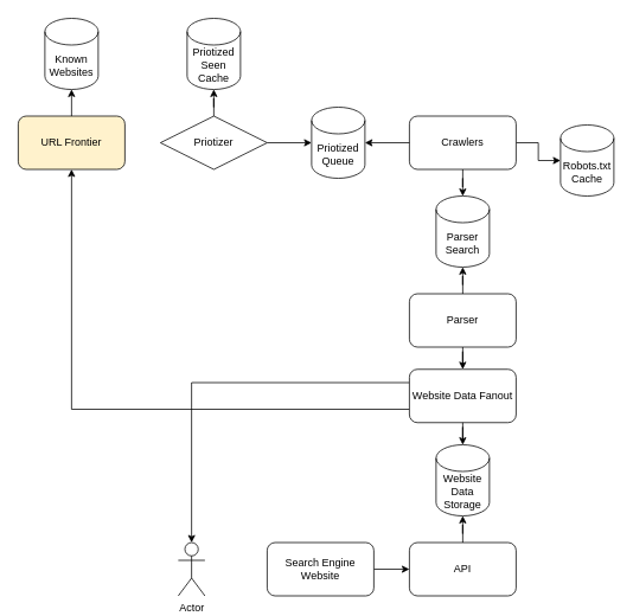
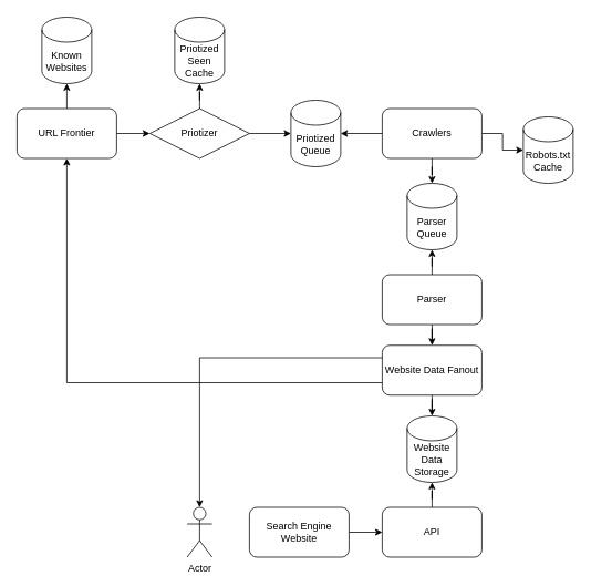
  <mxCell id="0" />
  <mxCell id="1" parent="0" />
  <mxCell id="2" style="edgeStyle=orthogonalEdgeStyle;rounded=0;orthogonalLoop=1;jettySize=auto;html=1;" edge="1" parent="1" source="3" target="8"><mxGeometry relative="1" as="geometry" /></mxCell>
  <mxCell id="3" value="Crawlers" style="rounded=1;whiteSpace=wrap;html=1;" vertex="1" parent="1"><mxGeometry x="460" y="130" width="120" height="60" as="geometry" /></mxCell>
  <mxCell id="4" style="edgeStyle=orthogonalEdgeStyle;rounded=0;orthogonalLoop=1;jettySize=auto;html=1;" edge="1" parent="1" source="5" target="6"><mxGeometry relative="1" as="geometry" /></mxCell>
  <mxCell id="5" value="Priotizer" style="rhombus;whiteSpace=wrap;html=1;" vertex="1" parent="1"><mxGeometry x="180" y="130" width="120" height="60" as="geometry" /></mxCell>
  <mxCell id="6" value="Priotized Queue" style="shape=cylinder3;whiteSpace=wrap;html=1;boundedLbl=1;backgroundOutline=1;size=15;" vertex="1" parent="1"><mxGeometry x="350" y="120" width="60" height="80" as="geometry" /></mxCell>
  <mxCell id="7" style="edgeStyle=orthogonalEdgeStyle;rounded=0;orthogonalLoop=1;jettySize=auto;html=1;entryX=1;entryY=0.5;entryDx=0;entryDy=0;entryPerimeter=0;" edge="1" parent="1" source="3" target="6"><mxGeometry relative="1" as="geometry" /></mxCell>
  <mxCell id="8" value="Robots.txt&lt;div&gt;Cache&lt;/div&gt;" style="shape=cylinder3;whiteSpace=wrap;html=1;boundedLbl=1;backgroundOutline=1;size=15;" vertex="1" parent="1"><mxGeometry x="630" y="140" width="60" height="80" as="geometry" /></mxCell>
- <mxCell id="9" value="Parser Search" style="shape=cylinder3;whiteSpace=wrap;html=1;boundedLbl=1;backgroundOutline=1;size=15;" vertex="1" parent="1"><mxGeometry x="490" y="220" width="60" height="80" as="geometry" /></mxCell>
+ <mxCell id="9" value="Parser Queue" style="shape=cylinder3;whiteSpace=wrap;html=1;boundedLbl=1;backgroundOutline=1;size=15;" vertex="1" parent="1"><mxGeometry x="490" y="220" width="60" height="80" as="geometry" /></mxCell>
  <mxCell id="10" style="edgeStyle=orthogonalEdgeStyle;rounded=0;orthogonalLoop=1;jettySize=auto;html=1;entryX=0.5;entryY=0;entryDx=0;entryDy=0;entryPerimeter=0;" edge="1" parent="1" source="3" target="9"><mxGeometry relative="1" as="geometry" /></mxCell>
  <mxCell id="11" style="edgeStyle=orthogonalEdgeStyle;rounded=0;orthogonalLoop=1;jettySize=auto;html=1;" edge="1" parent="1" source="12" target="16"><mxGeometry relative="1" as="geometry" /></mxCell>
  <mxCell id="12" value="Parser" style="rounded=1;whiteSpace=wrap;html=1;" vertex="1" parent="1"><mxGeometry x="460" y="330" width="120" height="60" as="geometry" /></mxCell>
  <mxCell id="13" style="edgeStyle=orthogonalEdgeStyle;rounded=0;orthogonalLoop=1;jettySize=auto;html=1;entryX=0.5;entryY=1;entryDx=0;entryDy=0;entryPerimeter=0;" edge="1" parent="1" source="12" target="9"><mxGeometry relative="1" as="geometry" /></mxCell>
  <mxCell id="14" style="edgeStyle=orthogonalEdgeStyle;rounded=0;orthogonalLoop=1;jettySize=auto;html=1;exitX=0;exitY=0.25;exitDx=0;exitDy=0;" edge="1" parent="1" source="16" target="27"><mxGeometry relative="1" as="geometry" /></mxCell>
  <mxCell id="15" style="edgeStyle=orthogonalEdgeStyle;rounded=0;orthogonalLoop=1;jettySize=auto;html=1;exitX=0;exitY=0.75;exitDx=0;exitDy=0;entryX=0.5;entryY=1;entryDx=0;entryDy=0;" edge="1" parent="1" source="16" target="20"><mxGeometry relative="1" as="geometry" /></mxCell>
  <mxCell id="16" value="Website Data Fanout" style="rounded=1;whiteSpace=wrap;html=1;" vertex="1" parent="1"><mxGeometry x="460" y="415" width="120" height="60" as="geometry" /></mxCell>
  <mxCell id="17" value="Priotized Seen Cache" style="shape=cylinder3;whiteSpace=wrap;html=1;boundedLbl=1;backgroundOutline=1;size=15;" vertex="1" parent="1"><mxGeometry x="210" y="20" width="60" height="80" as="geometry" /></mxCell>
  <mxCell id="18" style="edgeStyle=orthogonalEdgeStyle;rounded=0;orthogonalLoop=1;jettySize=auto;html=1;entryX=0.5;entryY=1;entryDx=0;entryDy=0;entryPerimeter=0;" edge="1" parent="1" source="5" target="17"><mxGeometry relative="1" as="geometry" /></mxCell>
- <mxCell id="20" value="URL Frontier" style="rounded=1;whiteSpace=wrap;html=1;fillColor=#fff2cc;" vertex="1" parent="1"><mxGeometry x="20" y="130" width="120" height="60" as="geometry" /></mxCell>
+ <mxCell id="19" style="edgeStyle=orthogonalEdgeStyle;rounded=0;orthogonalLoop=1;jettySize=auto;html=1;exitX=1;exitY=0.5;exitDx=0;exitDy=0;" edge="1" parent="1" source="20" target="5"><mxGeometry relative="1" as="geometry" /></mxCell>
+ <mxCell id="20" value="URL Frontier" style="rounded=1;whiteSpace=wrap;html=1;" vertex="1" parent="1"><mxGeometry x="20" y="130" width="120" height="60" as="geometry" /></mxCell>
  <mxCell id="21" value="Known Websites" style="shape=cylinder3;whiteSpace=wrap;html=1;boundedLbl=1;backgroundOutline=1;size=15;" vertex="1" parent="1"><mxGeometry x="50" y="20" width="60" height="80" as="geometry" /></mxCell>
  <mxCell id="22" style="edgeStyle=orthogonalEdgeStyle;rounded=0;orthogonalLoop=1;jettySize=auto;html=1;exitX=0.5;exitY=0;exitDx=0;exitDy=0;entryX=0.5;entryY=1;entryDx=0;entryDy=0;entryPerimeter=0;" edge="1" parent="1" source="20" target="21"><mxGeometry relative="1" as="geometry" /></mxCell>
  <mxCell id="23" value="Website Data Storage" style="shape=cylinder3;whiteSpace=wrap;html=1;boundedLbl=1;backgroundOutline=1;size=15;" vertex="1" parent="1"><mxGeometry x="490" y="500" width="60" height="80" as="geometry" /></mxCell>
  <mxCell id="24" style="edgeStyle=orthogonalEdgeStyle;rounded=0;orthogonalLoop=1;jettySize=auto;html=1;entryX=0.5;entryY=0;entryDx=0;entryDy=0;entryPerimeter=0;" edge="1" parent="1" source="16" target="23"><mxGeometry relative="1" as="geometry" /></mxCell>
  <mxCell id="25" value="API" style="rounded=1;whiteSpace=wrap;html=1;" vertex="1" parent="1"><mxGeometry x="460" y="610" width="120" height="60" as="geometry" /></mxCell>
  <mxCell id="26" style="edgeStyle=orthogonalEdgeStyle;rounded=0;orthogonalLoop=1;jettySize=auto;html=1;entryX=0.5;entryY=1;entryDx=0;entryDy=0;entryPerimeter=0;" edge="1" parent="1" source="25" target="23"><mxGeometry relative="1" as="geometry" /></mxCell>
- <mxCell id="27" value="Actor" style="shape=umlActor;verticalLabelPosition=bottom;verticalAlign=top;html=1;outlineConnect=0;" vertex="1" parent="1"><mxGeometry x="200" y="610" width="30" height="60" as="geometry" /></mxCell>
+ <mxCell id="27" value="Actor" style="shape=umlActor;verticalLabelPosition=bottom;verticalAlign=top;html=1;outlineConnect=0;" vertex="1" parent="1"><mxGeometry x="225" y="610" width="30" height="60" as="geometry" /></mxCell>
  <mxCell id="28" style="edgeStyle=orthogonalEdgeStyle;rounded=0;orthogonalLoop=1;jettySize=auto;html=1;entryX=0;entryY=0.5;entryDx=0;entryDy=0;" edge="1" parent="1" source="29" target="25"><mxGeometry relative="1" as="geometry" /></mxCell>
  <mxCell id="29" value="Search Engine Website" style="rounded=1;whiteSpace=wrap;html=1;" vertex="1" parent="1"><mxGeometry x="300" y="610" width="120" height="60" as="geometry" /></mxCell>
